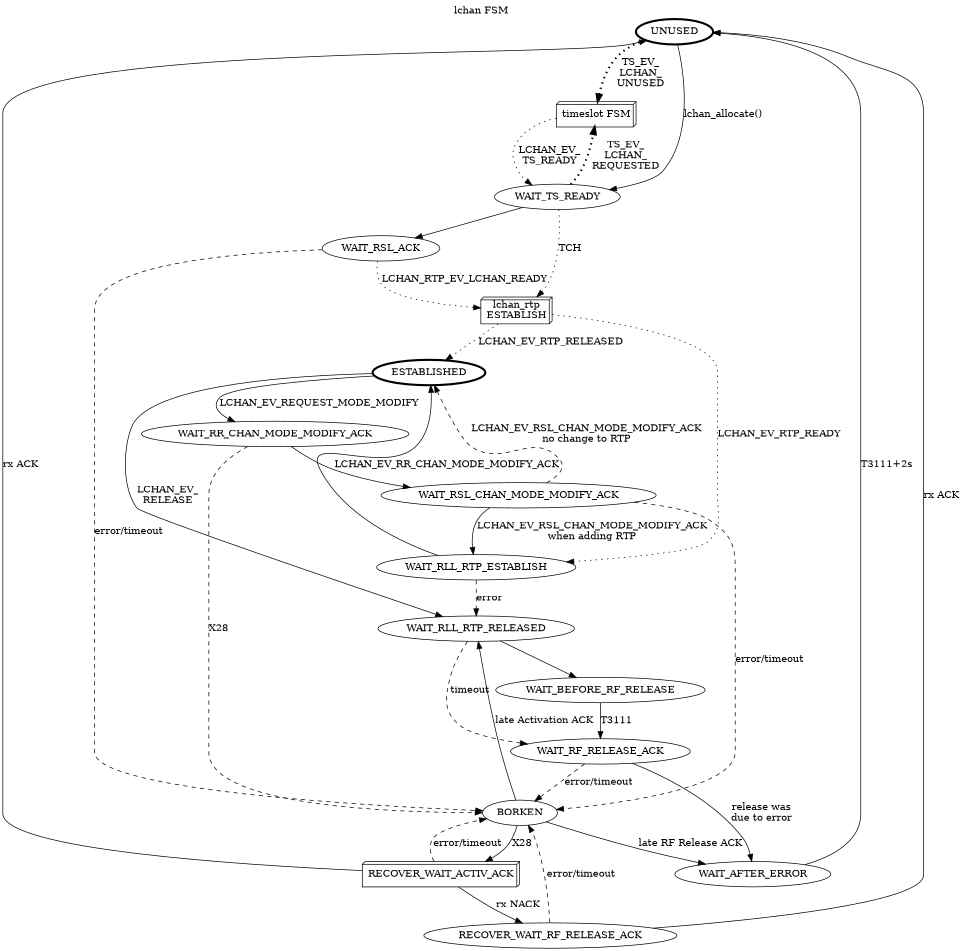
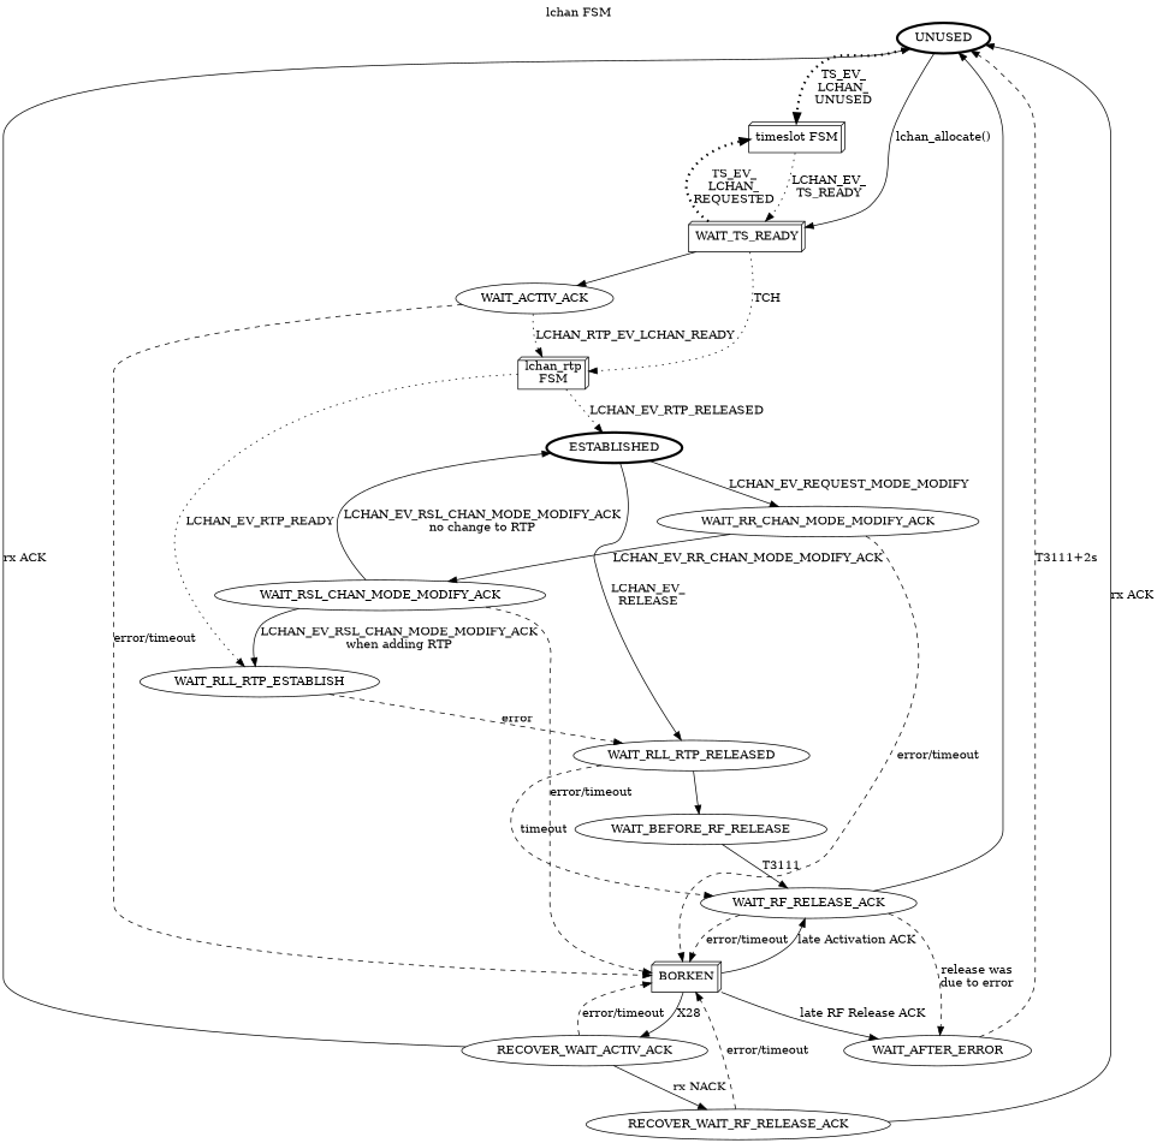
  digraph {
    label="lchan FSM"
    labelloc=t
    rankdir=TB
    invisible [style=invisible]
    UNUSED [penwidth=3.0]
    n3 [label="timeslot FSM" shape=box3d]
-   WAIT_TS_READY
-   n5 [label="lchan_rtp\nESTABLISH" shape=box3d]
-   WAIT_ACTIV_ACK [label=WAIT_RSL_ACK]
+   WAIT_TS_READY [shape=box3d]
+   n5 [label="lchan_rtp\nFSM" shape=box3d]
+   WAIT_ACTIV_ACK
    ESTABLISHED [penwidth=3.0]
    WAIT_RLL_RTP_RELEASED
    WAIT_RR_CHAN_MODE_MODIFY_ACK
    WAIT_BEFORE_RF_RELEASE
    WAIT_RF_RELEASE_ACK
-   BORKEN
+   BORKEN [shape=box3d]
    WAIT_RSL_CHAN_MODE_MODIFY_ACK
    WAIT_RLL_RTP_ESTABLISH
    WAIT_AFTER_ERROR
-   RECOVER_WAIT_ACTIV_ACK [shape=box3d]
+   RECOVER_WAIT_ACTIV_ACK
    RECOVER_WAIT_RF_RELEASE_ACK
    UNUSED -> n3 [label="TS_EV_\nLCHAN_\nUNUSED" penwidth=3 style=dotted]
    UNUSED -> WAIT_TS_READY [label="lchan_allocate()"]
    n3 -> WAIT_TS_READY [label="LCHAN_EV_\nTS_READY" style=dotted]
    WAIT_TS_READY -> n3 [label="TS_EV_\nLCHAN_\nREQUESTED" penwidth=3 style=dotted]
    WAIT_TS_READY -> n5 [label=TCH style=dotted]
    WAIT_TS_READY -> WAIT_ACTIV_ACK
    n5 -> ESTABLISHED [label=LCHAN_EV_RTP_RELEASED style=dotted]
    n5 -> WAIT_RLL_RTP_ESTABLISH [label=LCHAN_EV_RTP_READY style=dotted]
    WAIT_ACTIV_ACK -> n5 [label=LCHAN_RTP_EV_LCHAN_READY style=dotted]
    WAIT_ACTIV_ACK -> BORKEN [label="error/timeout" style=dashed]
    ESTABLISHED -> WAIT_RLL_RTP_RELEASED [label="LCHAN_EV_\nRELEASE"]
    ESTABLISHED -> WAIT_RR_CHAN_MODE_MODIFY_ACK [label=LCHAN_EV_REQUEST_MODE_MODIFY]
    WAIT_RLL_RTP_RELEASED -> WAIT_BEFORE_RF_RELEASE
    WAIT_RLL_RTP_RELEASED -> WAIT_RF_RELEASE_ACK [constraint=false label=timeout style=dashed]
-   WAIT_RR_CHAN_MODE_MODIFY_ACK -> BORKEN [label=X28 style=dashed]
+   WAIT_RR_CHAN_MODE_MODIFY_ACK -> BORKEN [label="error/timeout" style=dashed]
    WAIT_RR_CHAN_MODE_MODIFY_ACK -> WAIT_RSL_CHAN_MODE_MODIFY_ACK [label=LCHAN_EV_RR_CHAN_MODE_MODIFY_ACK]
    WAIT_BEFORE_RF_RELEASE -> WAIT_RF_RELEASE_ACK [label=T3111]
+   WAIT_RF_RELEASE_ACK -> UNUSED
    WAIT_RF_RELEASE_ACK -> BORKEN [label="error/timeout" style=dashed]
-   WAIT_RF_RELEASE_ACK -> WAIT_AFTER_ERROR [label="release was\ndue to error"]
-   BORKEN -> WAIT_RLL_RTP_RELEASED [label="late Activation ACK"]
+   WAIT_RF_RELEASE_ACK -> WAIT_AFTER_ERROR [label="release was\ndue to error" style=dashed]
+   BORKEN -> WAIT_RF_RELEASE_ACK [label="late Activation ACK"]
    BORKEN -> WAIT_AFTER_ERROR [label="late RF Release ACK"]
    BORKEN -> RECOVER_WAIT_ACTIV_ACK [label=X28]
-   WAIT_RSL_CHAN_MODE_MODIFY_ACK -> ESTABLISHED [label="LCHAN_EV_RSL_CHAN_MODE_MODIFY_ACK\nno change to RTP" style=dashed]
+   WAIT_RSL_CHAN_MODE_MODIFY_ACK -> ESTABLISHED [label="LCHAN_EV_RSL_CHAN_MODE_MODIFY_ACK\nno change to RTP"]
    WAIT_RSL_CHAN_MODE_MODIFY_ACK -> BORKEN [label="error/timeout" style=dashed]
    WAIT_RSL_CHAN_MODE_MODIFY_ACK -> WAIT_RLL_RTP_ESTABLISH [label="LCHAN_EV_RSL_CHAN_MODE_MODIFY_ACK\nwhen adding RTP"]
-   WAIT_RLL_RTP_ESTABLISH -> ESTABLISHED
    WAIT_RLL_RTP_ESTABLISH -> WAIT_RLL_RTP_RELEASED [label=error style=dashed]
-   WAIT_AFTER_ERROR -> UNUSED [label="T3111+2s"]
+   WAIT_AFTER_ERROR -> UNUSED [label="T3111+2s" style=dashed]
    RECOVER_WAIT_ACTIV_ACK -> UNUSED [label="rx ACK"]
    RECOVER_WAIT_ACTIV_ACK -> BORKEN [label="error/timeout" style=dashed]
    RECOVER_WAIT_ACTIV_ACK -> RECOVER_WAIT_RF_RELEASE_ACK [label="rx NACK"]
    RECOVER_WAIT_RF_RELEASE_ACK -> UNUSED [label="rx ACK"]
    RECOVER_WAIT_RF_RELEASE_ACK -> BORKEN [label="error/timeout" style=dashed]
  }
